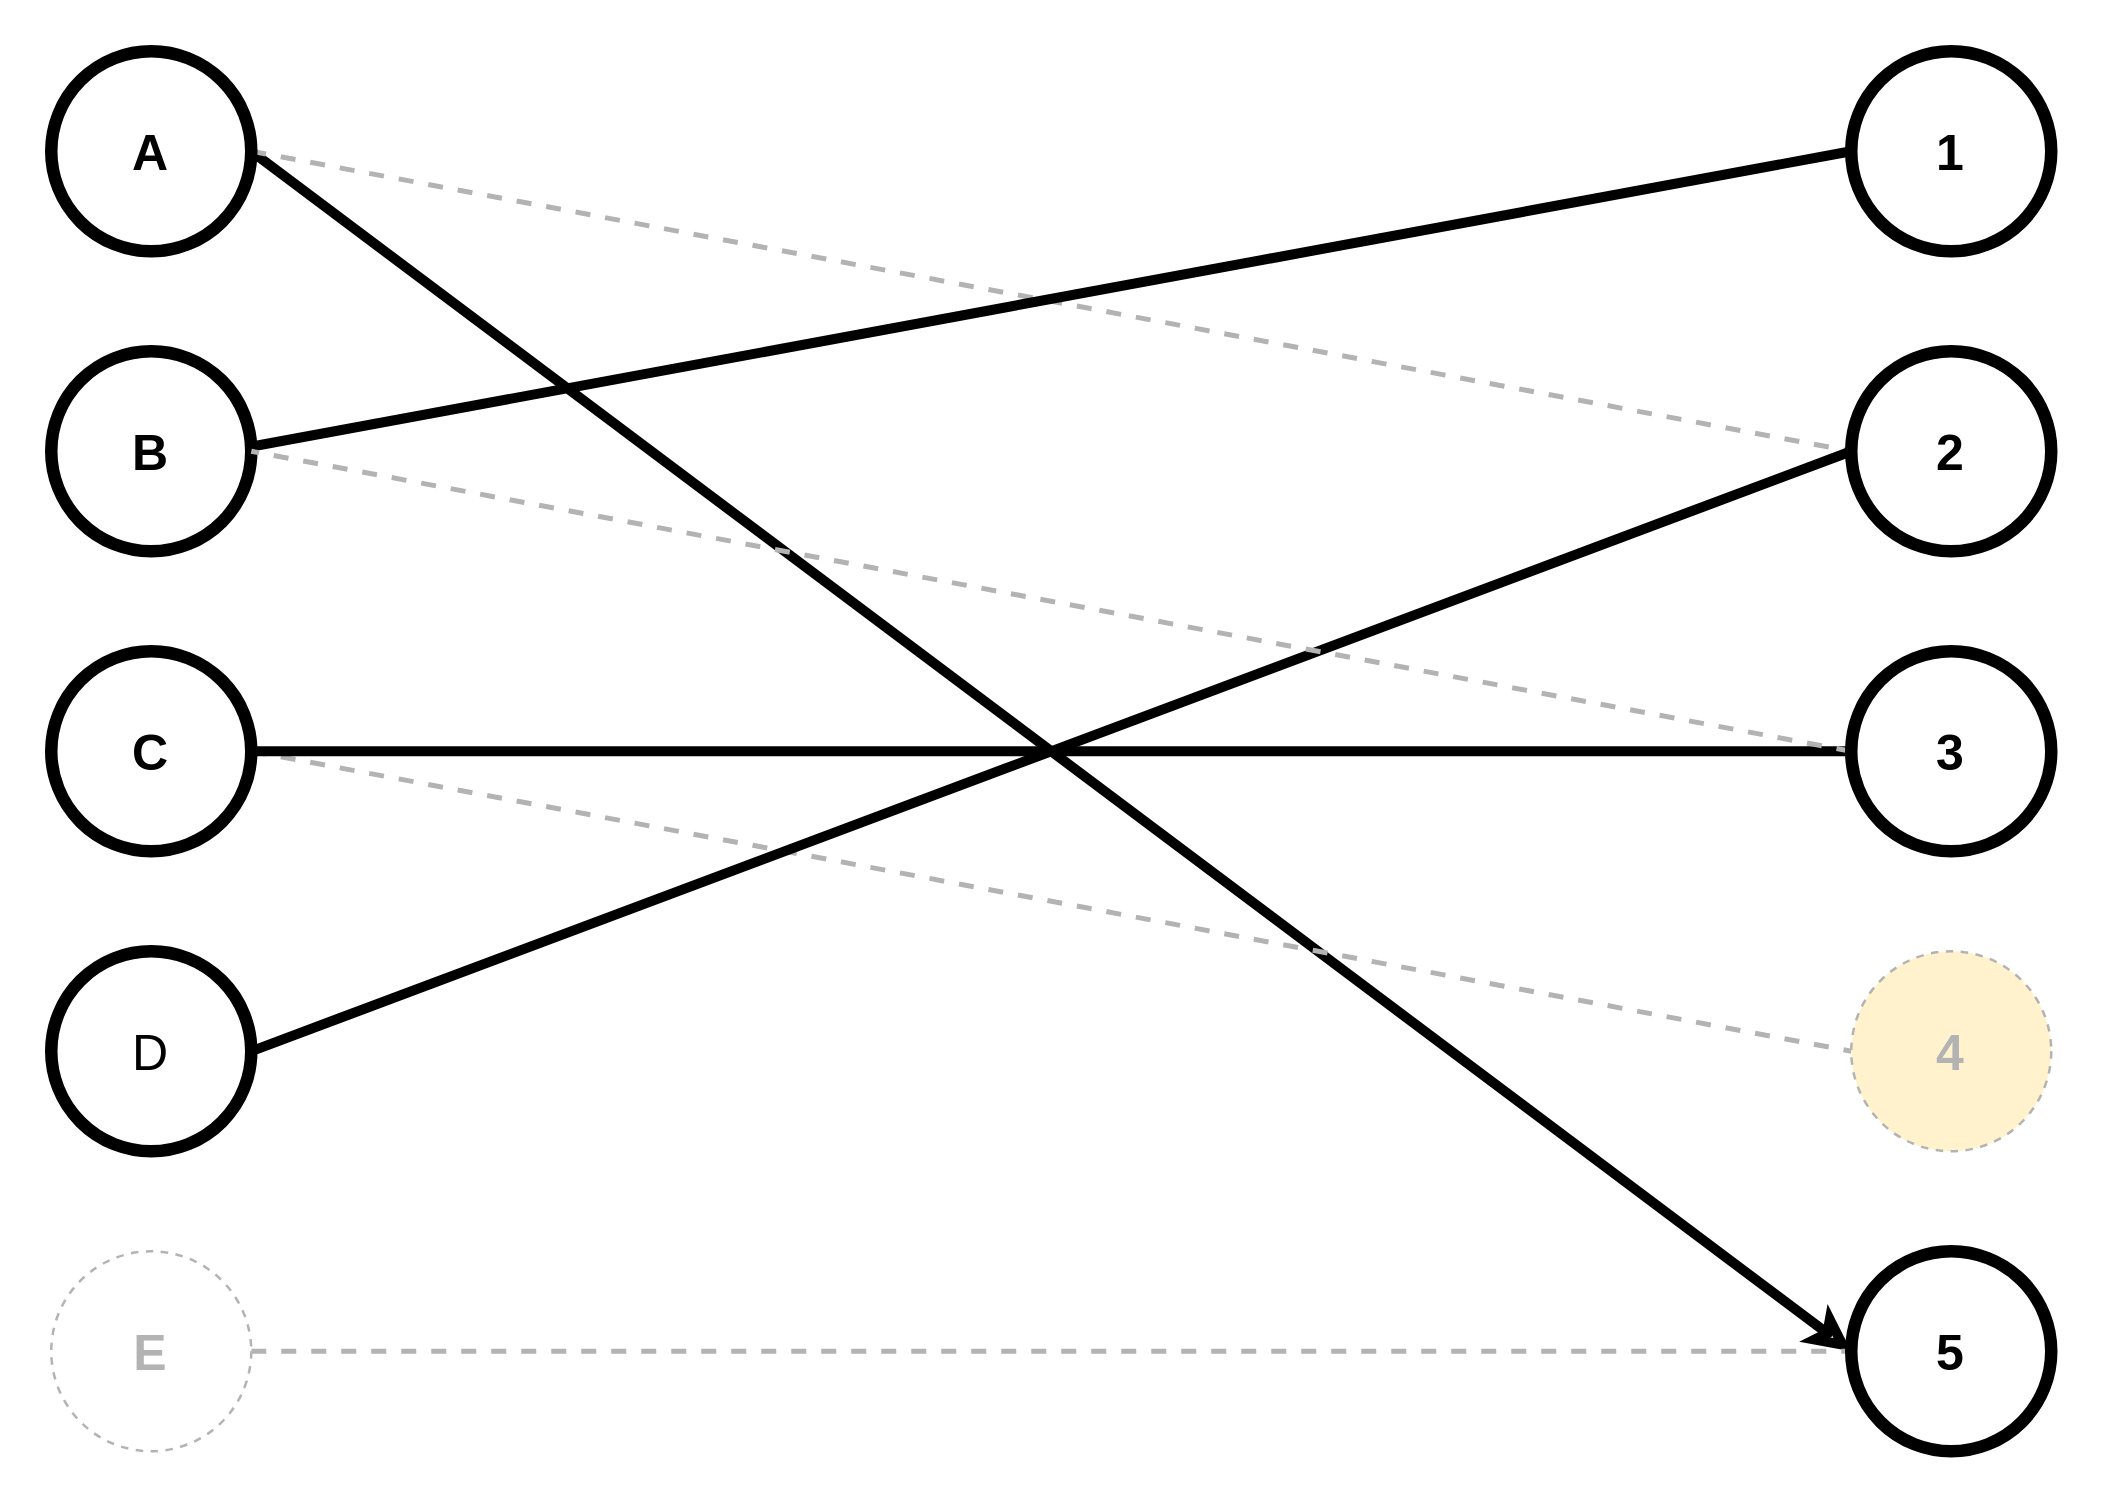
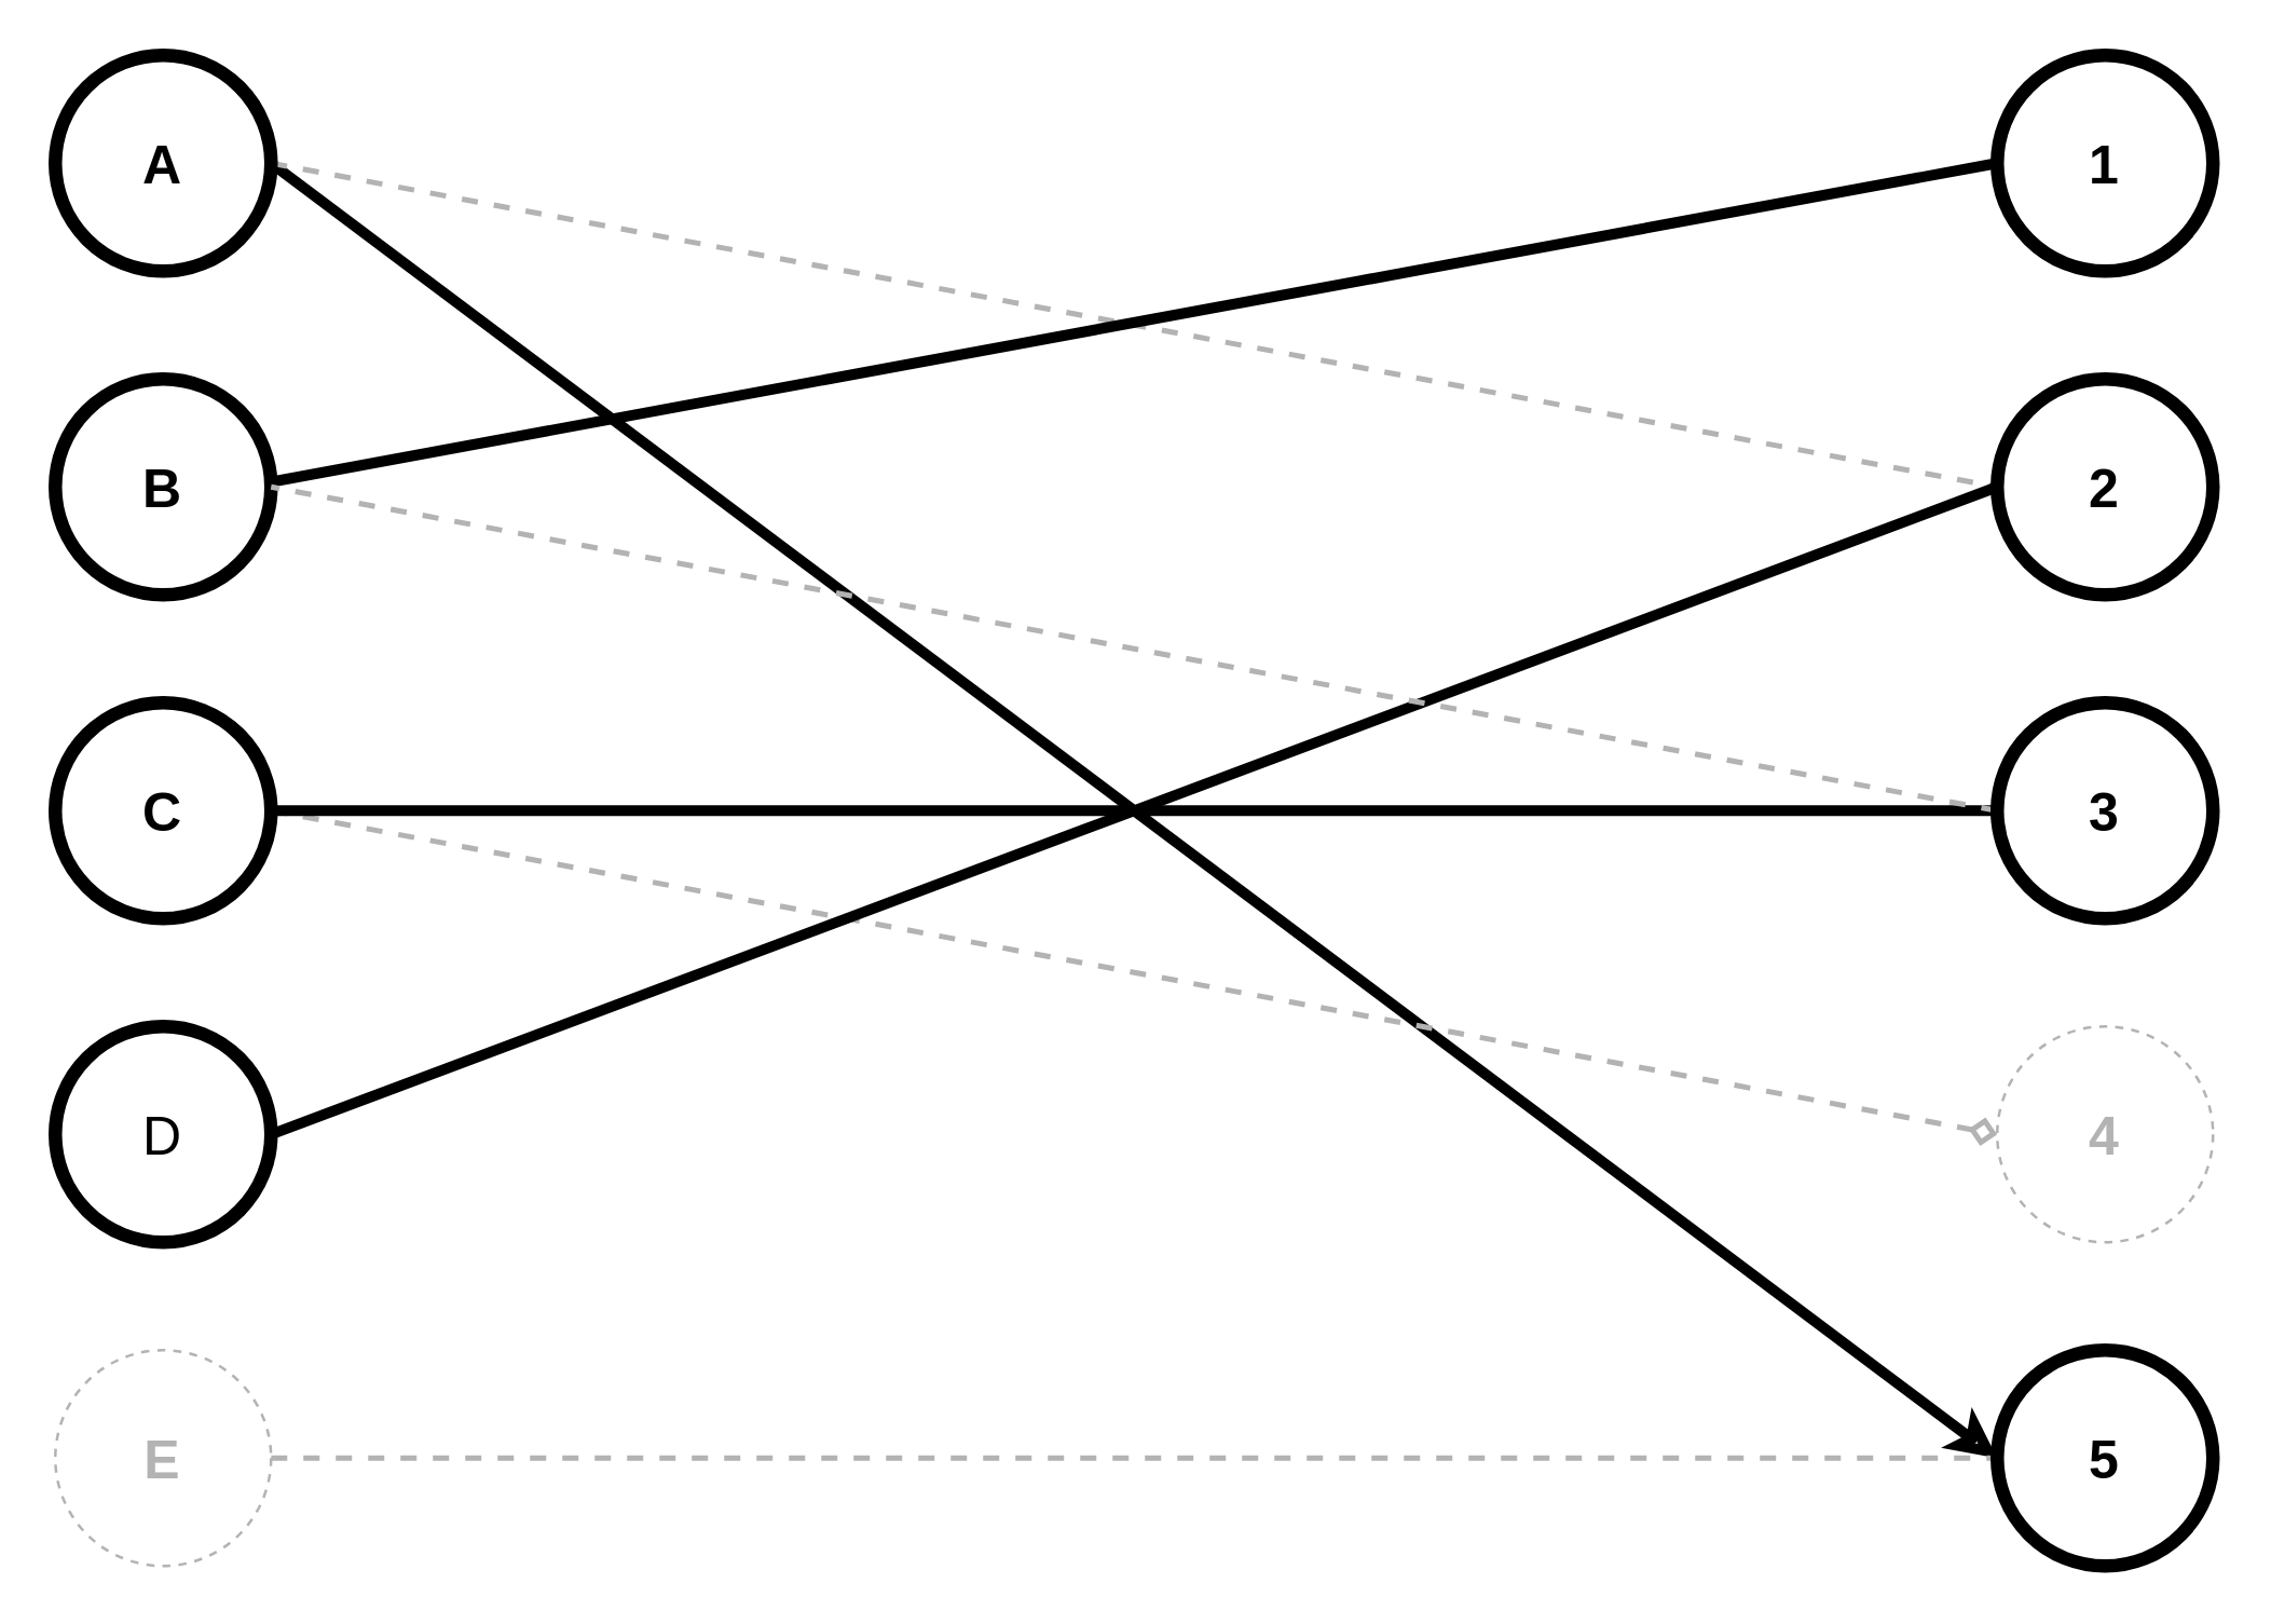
  <mxCell id="0" />
  <mxCell id="1" parent="0" />
  <mxCell id="2" style="edgeStyle=none;orthogonalLoop=1;jettySize=auto;html=1;exitX=1;exitY=0.5;exitDx=0;exitDy=0;entryX=0;entryY=0.5;entryDx=0;entryDy=0;endArrow=classic;endFill=0;strokeWidth=4;" parent="1" source="4" target="19" edge="1"><mxGeometry relative="1" as="geometry" /></mxCell>
  <mxCell id="3" style="orthogonalLoop=1;jettySize=auto;html=1;exitX=1;exitY=0.5;exitDx=0;exitDy=0;entryX=0;entryY=0.5;entryDx=0;entryDy=0;strokeWidth=2;endArrow=none;endFill=0;jumpStyle=none;dashed=1;strokeColor=#B3B3B3;" edge="1" parent="1" source="4" target="15"><mxGeometry relative="1" as="geometry" /></mxCell>
  <mxCell id="4" value="&lt;font style=&quot;font-size: 20px&quot;&gt;&lt;b&gt;A&lt;/b&gt;&lt;/font&gt;" style="ellipse;whiteSpace=wrap;html=1;labelBorderColor=none;strokeWidth=5;" parent="1" vertex="1"><mxGeometry x="20" y="20" width="80" height="80" as="geometry" /></mxCell>
  <mxCell id="5" style="edgeStyle=none;orthogonalLoop=1;jettySize=auto;html=1;entryX=0;entryY=0.5;entryDx=0;entryDy=0;endArrow=none;endFill=0;strokeWidth=4;" parent="1" target="14" edge="1"><mxGeometry relative="1" as="geometry"><mxPoint x="90" y="180" as="sourcePoint" /></mxGeometry></mxCell>
  <mxCell id="6" value="&lt;font style=&quot;font-size: 20px&quot;&gt;&lt;b&gt;B&lt;/b&gt;&lt;/font&gt;" style="ellipse;whiteSpace=wrap;html=1;strokeWidth=5;" parent="1" vertex="1"><mxGeometry x="20" y="140" width="80" height="80" as="geometry" /></mxCell>
- <mxCell id="7" style="edgeStyle=none;orthogonalLoop=1;jettySize=auto;html=1;exitX=1;exitY=0.5;exitDx=0;exitDy=0;entryX=0;entryY=0.5;entryDx=0;entryDy=0;endArrow=none;endFill=0;strokeWidth=2;dashed=1;strokeColor=#B3B3B3;" parent="1" source="9" target="18" edge="1"><mxGeometry relative="1" as="geometry" /></mxCell>
+ <mxCell id="7" style="edgeStyle=none;orthogonalLoop=1;jettySize=auto;html=1;exitX=1;exitY=0.5;exitDx=0;exitDy=0;entryX=0;entryY=0.5;entryDx=0;entryDy=0;endArrow=diamond;endFill=0;strokeWidth=2;dashed=1;strokeColor=#B3B3B3;" parent="1" source="9" target="18" edge="1"><mxGeometry relative="1" as="geometry" /></mxCell>
  <mxCell id="8" style="edgeStyle=none;orthogonalLoop=1;jettySize=auto;html=1;exitX=1;exitY=0.5;exitDx=0;exitDy=0;entryX=0;entryY=0.5;entryDx=0;entryDy=0;endArrow=none;endFill=0;strokeWidth=4;" parent="1" source="9" target="17" edge="1"><mxGeometry relative="1" as="geometry" /></mxCell>
  <mxCell id="9" value="&lt;font style=&quot;font-size: 20px&quot;&gt;&lt;b&gt;C&lt;/b&gt;&lt;/font&gt;" style="ellipse;whiteSpace=wrap;html=1;strokeWidth=5;" parent="1" vertex="1"><mxGeometry x="20" y="260" width="80" height="80" as="geometry" /></mxCell>
  <mxCell id="10" style="edgeStyle=none;orthogonalLoop=1;jettySize=auto;html=1;exitX=1;exitY=0.5;exitDx=0;exitDy=0;entryX=0;entryY=0.5;entryDx=0;entryDy=0;endArrow=none;endFill=0;strokeWidth=4;" parent="1" source="11" target="15" edge="1"><mxGeometry relative="1" as="geometry" /></mxCell>
  <mxCell id="11" value="&lt;font style=&quot;font-size: 20px&quot;&gt;D&lt;/font&gt;" style="ellipse;whiteSpace=wrap;html=1;strokeWidth=5;" parent="1" vertex="1"><mxGeometry x="20" y="380" width="80" height="80" as="geometry" /></mxCell>
  <mxCell id="12" style="edgeStyle=none;orthogonalLoop=1;jettySize=auto;html=1;exitX=1;exitY=0.5;exitDx=0;exitDy=0;entryX=0;entryY=0.5;entryDx=0;entryDy=0;endArrow=none;endFill=0;strokeWidth=2;dashed=1;strokeColor=#B3B3B3;" parent="1" source="13" target="19" edge="1"><mxGeometry relative="1" as="geometry" /></mxCell>
  <mxCell id="13" value="&lt;font style=&quot;font-size: 20px&quot;&gt;&lt;b&gt;E&lt;/b&gt;&lt;/font&gt;" style="ellipse;whiteSpace=wrap;html=1;strokeWidth=1;dashed=1;strokeColor=#B3B3B3;fontColor=#B3B3B3;" parent="1" vertex="1"><mxGeometry x="20" y="500" width="80" height="80" as="geometry" /></mxCell>
  <mxCell id="14" value="&lt;font style=&quot;font-size: 20px&quot;&gt;&lt;b&gt;1&lt;/b&gt;&lt;/font&gt;" style="ellipse;whiteSpace=wrap;html=1;strokeWidth=5;" parent="1" vertex="1"><mxGeometry x="740" y="20" width="80" height="80" as="geometry" /></mxCell>
  <mxCell id="15" value="&lt;font style=&quot;font-size: 20px&quot;&gt;&lt;b&gt;2&lt;/b&gt;&lt;/font&gt;" style="ellipse;whiteSpace=wrap;html=1;strokeWidth=5;gradientColor=#ffffff;" parent="1" vertex="1"><mxGeometry x="740" y="140" width="80" height="80" as="geometry" /></mxCell>
  <mxCell id="16" style="edgeStyle=none;orthogonalLoop=1;jettySize=auto;html=1;exitX=0;exitY=0.5;exitDx=0;exitDy=0;entryX=1;entryY=0.5;entryDx=0;entryDy=0;endArrow=none;endFill=0;strokeWidth=2;dashed=1;strokeColor=#B3B3B3;" parent="1" source="17" target="6" edge="1"><mxGeometry relative="1" as="geometry" /></mxCell>
  <mxCell id="17" value="&lt;font style=&quot;font-size: 20px&quot;&gt;&lt;b&gt;3&lt;/b&gt;&lt;/font&gt;" style="ellipse;whiteSpace=wrap;html=1;strokeWidth=5;" parent="1" vertex="1"><mxGeometry x="740" y="260" width="80" height="80" as="geometry" /></mxCell>
- <mxCell id="18" value="&lt;font style=&quot;font-size: 20px&quot;&gt;&lt;b&gt;4&lt;/b&gt;&lt;/font&gt;" style="ellipse;whiteSpace=wrap;html=1;dashed=1;fontColor=#B3B3B3;strokeColor=#B3B3B3;fillColor=#fff2cc;" parent="1" vertex="1"><mxGeometry x="740" y="380" width="80" height="80" as="geometry" /></mxCell>
+ <mxCell id="18" value="&lt;font style=&quot;font-size: 20px&quot;&gt;&lt;b&gt;4&lt;/b&gt;&lt;/font&gt;" style="ellipse;whiteSpace=wrap;html=1;dashed=1;fontColor=#B3B3B3;strokeColor=#B3B3B3;" parent="1" vertex="1"><mxGeometry x="740" y="380" width="80" height="80" as="geometry" /></mxCell>
  <mxCell id="19" value="&lt;font style=&quot;font-size: 20px&quot;&gt;&lt;b&gt;5&lt;/b&gt;&lt;/font&gt;" style="ellipse;whiteSpace=wrap;html=1;strokeWidth=5;" parent="1" vertex="1"><mxGeometry x="740" y="500" width="80" height="80" as="geometry" /></mxCell>
